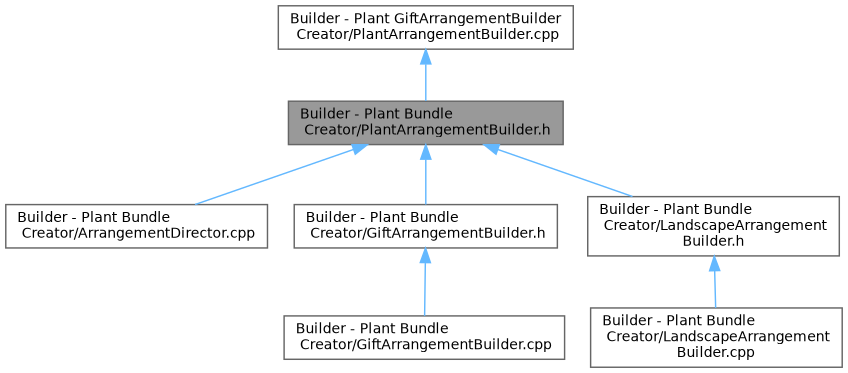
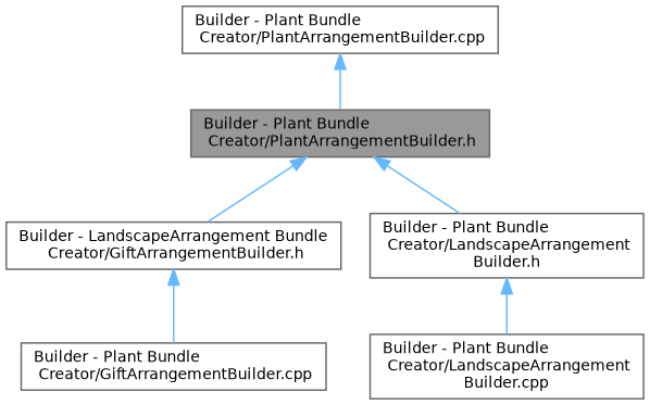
  digraph {
    node [color=grey40 fillcolor=white fontname=Helvetica fontsize=10 shape=box style=filled]
    edge [color=steelblue1 dir=back fontname=Helvetica fontsize=10 labelfontname=Helvetica labelfontsize=10 style=solid]
    n1 [color=gray40 fillcolor=grey60 fontcolor=black height=0.2 label="Builder - Plant Bundle\l Creator/PlantArrangementBuilder.h" width=0.4]
-   n2 [height=0.2 label="Builder - Plant Bundle\l Creator/ArrangementDirector.cpp" width=0.4]
-   n3 [height=0.2 label="Builder - Plant Bundle\l Creator/GiftArrangementBuilder.h" width=0.4]
+   n3 [height=0.2 label="Builder - LandscapeArrangement Bundle\l Creator/GiftArrangementBuilder.h" width=0.4]
    n4 [height=0.2 label="Builder - Plant Bundle\l Creator/LandscapeArrangement\lBuilder.h" width=0.4]
    n5 [height=0.2 label="Builder - Plant Bundle\l Creator/GiftArrangementBuilder.cpp" width=0.4]
    n6 [height=0.2 label="Builder - Plant Bundle\l Creator/LandscapeArrangement\lBuilder.cpp" width=0.4]
-   n7 [height=0.2 label="Builder - Plant GiftArrangementBuilder\l Creator/PlantArrangementBuilder.cpp" width=0.4]
-   n1 -> n2
+   n7 [height=0.2 label="Builder - Plant Bundle\l Creator/PlantArrangementBuilder.cpp" width=0.4]
    n1 -> n3
    n1 -> n4
    n3 -> n5
    n4 -> n6
    n7 -> n1
  }
